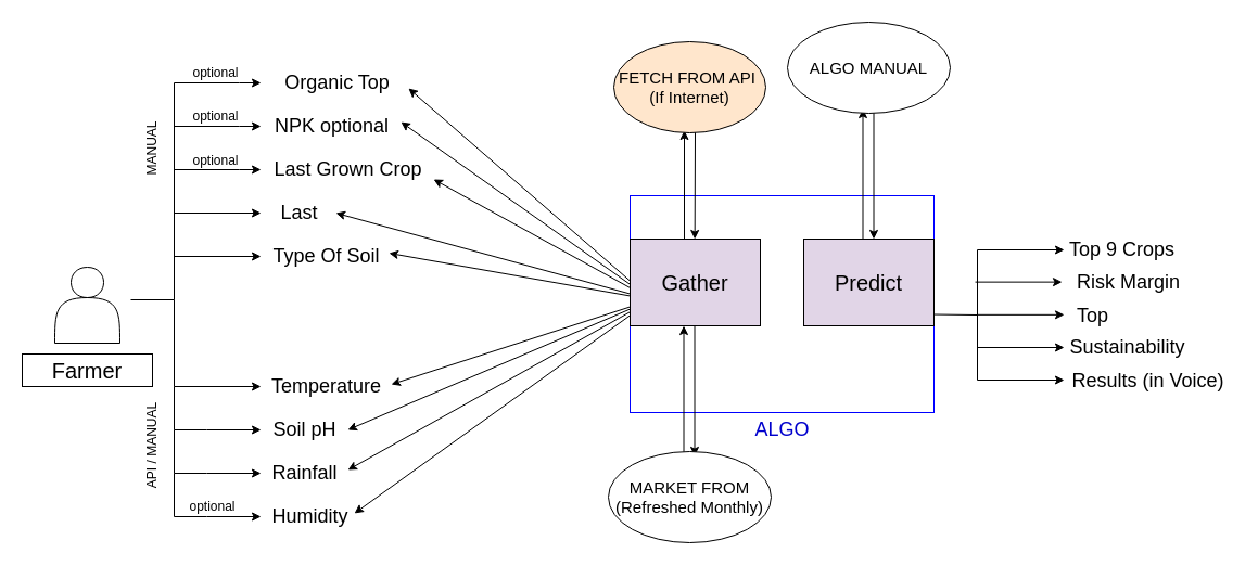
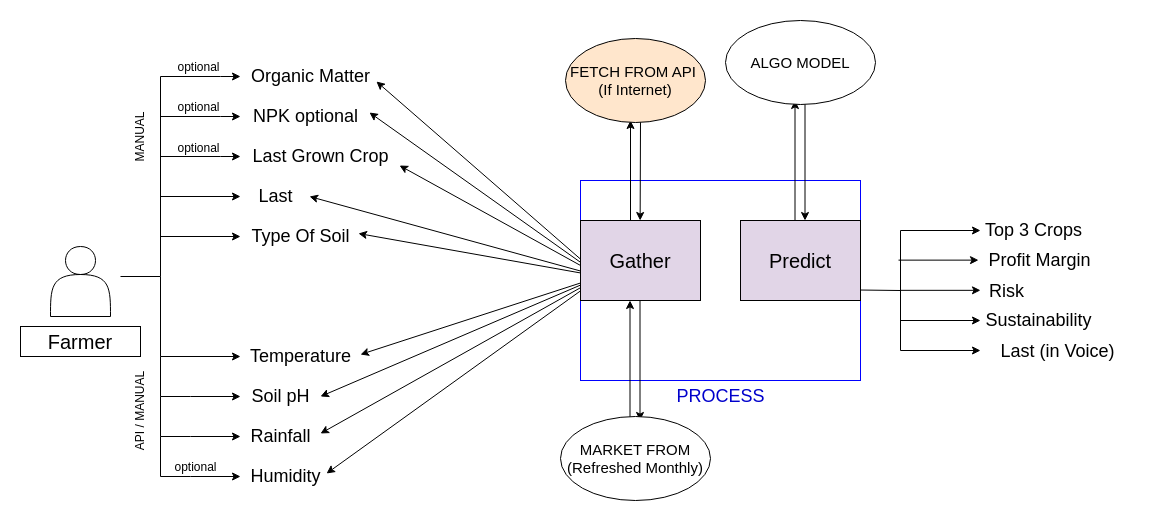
  <mxCell id="0" />
  <mxCell id="1" parent="0" />
  <mxCell id="2" value="" style="rounded=0;whiteSpace=wrap;html=1;glass=0;fillColor=none;strokeColor=#0000FF;labelBackgroundColor=default;" vertex="1" parent="1"><mxGeometry x="580" y="180" width="280" height="200" as="geometry" /></mxCell>
  <mxCell id="3" value="" style="shape=actor;whiteSpace=wrap;html=1;" vertex="1" parent="1"><mxGeometry x="50" y="246" width="60" height="70" as="geometry" /></mxCell>
  <mxCell id="4" value="&lt;font style=&quot;font-size: 17px;&quot;&gt;Farmer&lt;/font&gt;" style="text;html=1;align=center;verticalAlign=middle;resizable=0;points=[];autosize=1;strokeColor=none;fillColor=none;" vertex="1" parent="1"><mxGeometry x="40" y="324" width="80" height="30" as="geometry" /></mxCell>
  <mxCell id="5" value="" style="edgeStyle=orthogonalEdgeStyle;orthogonalLoop=1;jettySize=auto;html=1;rounded=0;" edge="1" parent="1"><mxGeometry width="100" relative="1" as="geometry"><mxPoint x="160" y="276" as="sourcePoint" /><mxPoint x="240" y="156" as="targetPoint" /><Array as="points"><mxPoint x="160" y="156" /><mxPoint x="220" y="156" /></Array></mxGeometry></mxCell>
  <mxCell id="6" value="Last Grown Crop" style="text;html=1;align=center;verticalAlign=middle;resizable=0;points=[];autosize=1;strokeColor=none;fillColor=none;fontSize=18;" vertex="1" parent="1"><mxGeometry x="240" y="136" width="160" height="40" as="geometry" /></mxCell>
  <mxCell id="7" value="Last" style="text;html=1;align=center;verticalAlign=middle;resizable=0;points=[];autosize=1;strokeColor=none;fillColor=none;fontSize=18;" vertex="1" parent="1"><mxGeometry x="240" y="176" width="70" height="40" as="geometry" /></mxCell>
  <mxCell id="8" value="Type Of Soil" style="text;html=1;align=center;verticalAlign=middle;resizable=0;points=[];autosize=1;strokeColor=none;fillColor=none;fontSize=18;" vertex="1" parent="1"><mxGeometry x="240" y="216" width="120" height="40" as="geometry" /></mxCell>
  <mxCell id="9" value="" style="edgeStyle=orthogonalEdgeStyle;orthogonalLoop=1;jettySize=auto;html=1;rounded=0;" edge="1" parent="1"><mxGeometry width="100" relative="1" as="geometry"><mxPoint x="160" y="196" as="sourcePoint" /><mxPoint x="240" y="236" as="targetPoint" /><Array as="points"><mxPoint x="160" y="236" /></Array></mxGeometry></mxCell>
  <mxCell id="10" value="Soil pH" style="text;html=1;align=center;verticalAlign=middle;resizable=0;points=[];autosize=1;strokeColor=none;fillColor=none;fontSize=18;" vertex="1" parent="1"><mxGeometry x="240" y="376" width="80" height="40" as="geometry" /></mxCell>
  <mxCell id="11" value="Rainfall" style="text;html=1;align=center;verticalAlign=middle;resizable=0;points=[];autosize=1;strokeColor=none;fillColor=none;fontSize=18;" vertex="1" parent="1"><mxGeometry x="240" y="416" width="80" height="40" as="geometry" /></mxCell>
  <mxCell id="12" value="Temperature" style="text;html=1;align=center;verticalAlign=middle;resizable=0;points=[];autosize=1;strokeColor=none;fillColor=none;fontSize=18;" vertex="1" parent="1"><mxGeometry x="240" y="336" width="120" height="40" as="geometry" /></mxCell>
  <mxCell id="13" value="" style="edgeStyle=orthogonalEdgeStyle;orthogonalLoop=1;jettySize=auto;html=1;rounded=0;entryX=0;entryY=0.5;entryDx=0;entryDy=0;entryPerimeter=0;" edge="1" parent="1" target="12"><mxGeometry width="100" relative="1" as="geometry"><mxPoint x="160" y="276" as="sourcePoint" /><mxPoint x="200" y="356" as="targetPoint" /><Array as="points"><mxPoint x="160" y="356" /></Array></mxGeometry></mxCell>
  <mxCell id="14" value="" style="edgeStyle=none;orthogonalLoop=1;jettySize=auto;html=1;rounded=0;" edge="1" parent="1"><mxGeometry width="100" relative="1" as="geometry"><mxPoint x="160" y="196" as="sourcePoint" /><mxPoint x="240" y="196" as="targetPoint" /><Array as="points" /></mxGeometry></mxCell>
  <mxCell id="15" value="" style="endArrow=none;html=1;rounded=0;" edge="1" parent="1"><mxGeometry width="50" height="50" relative="1" as="geometry"><mxPoint x="120" y="276" as="sourcePoint" /><mxPoint x="160" y="276" as="targetPoint" /></mxGeometry></mxCell>
  <mxCell id="16" value="" style="edgeStyle=orthogonalEdgeStyle;orthogonalLoop=1;jettySize=auto;html=1;rounded=0;" edge="1" parent="1"><mxGeometry width="100" relative="1" as="geometry"><mxPoint x="160" y="356" as="sourcePoint" /><mxPoint x="240" y="396" as="targetPoint" /><Array as="points"><mxPoint x="190" y="396" /><mxPoint x="190" y="396" /></Array></mxGeometry></mxCell>
  <mxCell id="17" value="" style="edgeStyle=orthogonalEdgeStyle;orthogonalLoop=1;jettySize=auto;html=1;rounded=0;" edge="1" parent="1"><mxGeometry width="100" relative="1" as="geometry"><mxPoint x="160" y="396" as="sourcePoint" /><mxPoint x="240" y="436" as="targetPoint" /><Array as="points"><mxPoint x="190" y="436" /><mxPoint x="190" y="436" /></Array></mxGeometry></mxCell>
  <mxCell id="18" value="Humidity" style="text;html=1;align=center;verticalAlign=middle;resizable=0;points=[];autosize=1;strokeColor=none;fillColor=none;fontSize=18;" vertex="1" parent="1"><mxGeometry x="240" y="456" width="90" height="40" as="geometry" /></mxCell>
  <mxCell id="19" value="" style="edgeStyle=orthogonalEdgeStyle;orthogonalLoop=1;jettySize=auto;html=1;rounded=0;" edge="1" parent="1"><mxGeometry width="100" relative="1" as="geometry"><mxPoint x="160" y="436" as="sourcePoint" /><mxPoint x="240" y="476" as="targetPoint" /><Array as="points"><mxPoint x="190" y="476" /><mxPoint x="190" y="476" /></Array></mxGeometry></mxCell>
  <mxCell id="20" value="NPK optional" style="text;html=1;align=center;verticalAlign=middle;resizable=0;points=[];autosize=1;strokeColor=none;fillColor=none;fontSize=18;" vertex="1" parent="1"><mxGeometry x="240" y="96" width="130" height="40" as="geometry" /></mxCell>
  <mxCell id="21" value="optional" style="text;html=1;align=center;verticalAlign=middle;resizable=0;points=[];autosize=1;strokeColor=none;fillColor=none;" vertex="1" parent="1"><mxGeometry x="160" y="452" width="70" height="30" as="geometry" /></mxCell>
  <mxCell id="22" value="" style="edgeStyle=orthogonalEdgeStyle;orthogonalLoop=1;jettySize=auto;html=1;rounded=0;" edge="1" parent="1"><mxGeometry width="100" relative="1" as="geometry"><mxPoint x="160" y="236" as="sourcePoint" /><mxPoint x="240" y="116" as="targetPoint" /><Array as="points"><mxPoint x="160" y="116" /><mxPoint x="220" y="116" /></Array></mxGeometry></mxCell>
  <mxCell id="23" value="" style="edgeStyle=orthogonalEdgeStyle;orthogonalLoop=1;jettySize=auto;html=1;rounded=0;" edge="1" parent="1"><mxGeometry width="100" relative="1" as="geometry"><mxPoint x="160" y="196" as="sourcePoint" /><mxPoint x="240" y="76" as="targetPoint" /><Array as="points"><mxPoint x="160" y="76" /><mxPoint x="220" y="76" /></Array></mxGeometry></mxCell>
- <mxCell id="24" value="Organic Top" style="text;html=1;align=center;verticalAlign=middle;resizable=0;points=[];autosize=1;strokeColor=none;fillColor=none;fontSize=18;" vertex="1" parent="1"><mxGeometry x="240" y="56" width="140" height="40" as="geometry" /></mxCell>
+ <mxCell id="24" value="Organic Matter" style="text;html=1;align=center;verticalAlign=middle;resizable=0;points=[];autosize=1;strokeColor=none;fillColor=none;fontSize=18;" vertex="1" parent="1"><mxGeometry x="240" y="56" width="140" height="40" as="geometry" /></mxCell>
  <mxCell id="25" value="optional" style="text;html=1;align=center;verticalAlign=middle;resizable=0;points=[];autosize=1;strokeColor=none;fillColor=none;" vertex="1" parent="1"><mxGeometry x="163" y="92" width="70" height="30" as="geometry" /></mxCell>
  <mxCell id="26" value="optional" style="text;html=1;align=center;verticalAlign=middle;resizable=0;points=[];autosize=1;strokeColor=none;fillColor=none;" vertex="1" parent="1"><mxGeometry x="163" y="52" width="70" height="30" as="geometry" /></mxCell>
  <mxCell id="27" value="optional" style="text;html=1;align=center;verticalAlign=middle;resizable=0;points=[];autosize=1;strokeColor=none;fillColor=none;" vertex="1" parent="1"><mxGeometry x="163" y="133" width="70" height="30" as="geometry" /></mxCell>
  <mxCell id="28" value="API / MANUAL" style="text;html=1;align=center;verticalAlign=middle;resizable=0;points=[];autosize=1;strokeColor=none;fillColor=none;rotation=-90;" vertex="1" parent="1"><mxGeometry x="90" y="396" width="100" height="30" as="geometry" /></mxCell>
  <mxCell id="29" value="MANUAL" style="text;html=1;align=center;verticalAlign=middle;resizable=0;points=[];autosize=1;strokeColor=none;fillColor=none;rotation=-90;" vertex="1" parent="1"><mxGeometry x="105" y="122" width="70" height="30" as="geometry" /></mxCell>
  <mxCell id="30" value="" style="endArrow=classic;html=1;rounded=0;entryX=0.971;entryY=0.625;entryDx=0;entryDy=0;entryPerimeter=0;" edge="1" parent="1" target="24"><mxGeometry width="50" height="50" relative="1" as="geometry"><mxPoint x="600" y="276" as="sourcePoint" /><mxPoint x="400" y="76" as="targetPoint" /></mxGeometry></mxCell>
  <mxCell id="31" value="" style="endArrow=classic;html=1;rounded=0;entryX=0.992;entryY=0.4;entryDx=0;entryDy=0;entryPerimeter=0;" edge="1" parent="1" target="20"><mxGeometry width="50" height="50" relative="1" as="geometry"><mxPoint x="600" y="276" as="sourcePoint" /><mxPoint x="370" y="111.5" as="targetPoint" /></mxGeometry></mxCell>
  <mxCell id="32" value="" style="endArrow=classic;html=1;rounded=0;entryX=0.994;entryY=0.725;entryDx=0;entryDy=0;entryPerimeter=0;" edge="1" parent="1" target="6"><mxGeometry width="50" height="50" relative="1" as="geometry"><mxPoint x="600" y="276" as="sourcePoint" /><mxPoint x="380" y="172" as="targetPoint" /></mxGeometry></mxCell>
  <mxCell id="33" value="" style="endArrow=classic;html=1;rounded=0;entryX=0.986;entryY=0.5;entryDx=0;entryDy=0;entryPerimeter=0;fontStyle=1" edge="1" parent="1" target="7"><mxGeometry width="50" height="50" relative="1" as="geometry"><mxPoint x="600" y="276" as="sourcePoint" /><mxPoint x="430" y="186" as="targetPoint" /></mxGeometry></mxCell>
  <mxCell id="34" value="" style="endArrow=classic;html=1;rounded=0;entryX=0.983;entryY=0.425;entryDx=0;entryDy=0;entryPerimeter=0;" edge="1" parent="1" target="8"><mxGeometry width="50" height="50" relative="1" as="geometry"><mxPoint x="600" y="276" as="sourcePoint" /><mxPoint x="630" y="276" as="targetPoint" /></mxGeometry></mxCell>
  <mxCell id="35" value="" style="endArrow=classic;html=1;rounded=0;entryX=0.956;entryY=0.425;entryDx=0;entryDy=0;entryPerimeter=0;" edge="1" parent="1" target="18"><mxGeometry width="50" height="50" relative="1" as="geometry"><mxPoint x="600" y="276" as="sourcePoint" /><mxPoint x="440" y="456" as="targetPoint" /></mxGeometry></mxCell>
  <mxCell id="36" value="" style="endArrow=classic;html=1;rounded=0;entryX=0.956;entryY=0.425;entryDx=0;entryDy=0;entryPerimeter=0;" edge="1" parent="1"><mxGeometry width="50" height="50" relative="1" as="geometry"><mxPoint x="600" y="276" as="sourcePoint" /><mxPoint x="320" y="433" as="targetPoint" /></mxGeometry></mxCell>
  <mxCell id="37" value="" style="endArrow=classic;html=1;rounded=0;entryX=0.956;entryY=0.425;entryDx=0;entryDy=0;entryPerimeter=0;" edge="1" parent="1"><mxGeometry width="50" height="50" relative="1" as="geometry"><mxPoint x="600" y="276" as="sourcePoint" /><mxPoint x="320" y="396" as="targetPoint" /></mxGeometry></mxCell>
  <mxCell id="38" value="" style="endArrow=classic;html=1;rounded=0;entryX=0.956;entryY=0.425;entryDx=0;entryDy=0;entryPerimeter=0;" edge="1" parent="1"><mxGeometry width="50" height="50" relative="1" as="geometry"><mxPoint x="600" y="276" as="sourcePoint" /><mxPoint x="360" y="354" as="targetPoint" /></mxGeometry></mxCell>
  <mxCell id="39" value="&lt;font style=&quot;font-size: 20px;&quot;&gt;Farmer&lt;/font&gt;" style="rounded=0;whiteSpace=wrap;html=1;" vertex="1" parent="1"><mxGeometry x="20" y="326" width="120" height="30" as="geometry" /></mxCell>
  <mxCell id="40" value="&lt;span style=&quot;font-size: 20px;&quot;&gt;Gather&lt;/span&gt;" style="rounded=0;whiteSpace=wrap;html=1;fillColor=#e1d5e7;" vertex="1" parent="1"><mxGeometry x="580" y="220" width="120" height="80" as="geometry" /></mxCell>
  <mxCell id="41" value="" style="endArrow=classic;html=1;rounded=0;exitX=0.25;exitY=0;exitDx=0;exitDy=0;" edge="1" parent="1"><mxGeometry width="50" height="50" relative="1" as="geometry"><mxPoint x="630" y="220" as="sourcePoint" /><mxPoint x="630" y="120" as="targetPoint" /></mxGeometry></mxCell>
  <mxCell id="42" value="" style="endArrow=classic;html=1;rounded=0;" edge="1" parent="1"><mxGeometry width="50" height="50" relative="1" as="geometry"><mxPoint x="640" y="120" as="sourcePoint" /><mxPoint x="639.64" y="220" as="targetPoint" /></mxGeometry></mxCell>
  <mxCell id="43" value="&lt;font style=&quot;font-size: 15px;&quot;&gt;FETCH FROM API&amp;nbsp;&lt;/font&gt;&lt;div&gt;&lt;span style=&quot;font-size: 15px; background-color: transparent; color: light-dark(rgb(0, 0, 0), rgb(255, 255, 255));&quot;&gt;(If Internet)&lt;/span&gt;&lt;/div&gt;" style="ellipse;whiteSpace=wrap;html=1;fillColor=#ffe6cc;" vertex="1" parent="1"><mxGeometry x="565" y="38" width="140" height="84" as="geometry" /></mxCell>
  <mxCell id="44" value="" style="endArrow=classic;html=1;rounded=0;exitX=0.25;exitY=0;exitDx=0;exitDy=0;" edge="1" parent="1"><mxGeometry width="50" height="50" relative="1" as="geometry"><mxPoint x="629.5" y="420" as="sourcePoint" /><mxPoint x="629.5" y="300" as="targetPoint" /></mxGeometry></mxCell>
  <mxCell id="45" value="" style="endArrow=classic;html=1;rounded=0;exitX=0.25;exitY=0;exitDx=0;exitDy=0;" edge="1" parent="1"><mxGeometry width="50" height="50" relative="1" as="geometry"><mxPoint x="639.5" y="300" as="sourcePoint" /><mxPoint x="639.5" y="420" as="targetPoint" /></mxGeometry></mxCell>
  <mxCell id="46" value="&lt;span style=&quot;font-size: 15px;&quot;&gt;MARKET FROM&lt;br&gt;(Refreshed Monthly)&lt;/span&gt;" style="ellipse;whiteSpace=wrap;html=1;" vertex="1" parent="1"><mxGeometry x="560" y="416" width="150" height="84" as="geometry" /></mxCell>
  <mxCell id="47" value="&lt;span style=&quot;font-size: 20px;&quot;&gt;Predict&lt;/span&gt;" style="rounded=0;whiteSpace=wrap;html=1;fillColor=#e1d5e7;" vertex="1" parent="1"><mxGeometry x="740" y="220" width="120" height="80" as="geometry" /></mxCell>
- <mxCell id="48" value="ALGO" style="text;html=1;align=center;verticalAlign=middle;resizable=0;points=[];autosize=1;strokeColor=none;fillColor=none;fontSize=18;fontColor=#0000CC;" vertex="1" parent="1"><mxGeometry x="665" y="376" width="110" height="40" as="geometry" /></mxCell>
+ <mxCell id="48" value="PROCESS" style="text;html=1;align=center;verticalAlign=middle;resizable=0;points=[];autosize=1;strokeColor=none;fillColor=none;fontSize=18;fontColor=#0000CC;" vertex="1" parent="1"><mxGeometry x="665" y="376" width="110" height="40" as="geometry" /></mxCell>
  <mxCell id="49" value="" style="endArrow=classic;html=1;rounded=0;exitX=0.25;exitY=0;exitDx=0;exitDy=0;" edge="1" parent="1"><mxGeometry width="50" height="50" relative="1" as="geometry"><mxPoint x="794.5" y="220" as="sourcePoint" /><mxPoint x="794.5" y="100" as="targetPoint" /></mxGeometry></mxCell>
  <mxCell id="50" value="" style="endArrow=classic;html=1;rounded=0;exitX=0.25;exitY=0;exitDx=0;exitDy=0;" edge="1" parent="1"><mxGeometry width="50" height="50" relative="1" as="geometry"><mxPoint x="804.5" y="100" as="sourcePoint" /><mxPoint x="804.5" y="220" as="targetPoint" /></mxGeometry></mxCell>
- <mxCell id="51" value="&lt;span style=&quot;font-size: 15px;&quot;&gt;ALGO MANUAL&lt;/span&gt;" style="ellipse;whiteSpace=wrap;html=1;" vertex="1" parent="1"><mxGeometry x="725" y="20" width="150" height="84" as="geometry" /></mxCell>
+ <mxCell id="51" value="&lt;span style=&quot;font-size: 15px;&quot;&gt;ALGO MODEL&lt;/span&gt;" style="ellipse;whiteSpace=wrap;html=1;" vertex="1" parent="1"><mxGeometry x="725" y="20" width="150" height="84" as="geometry" /></mxCell>
  <mxCell id="52" value="" style="edgeStyle=orthogonalEdgeStyle;orthogonalLoop=1;jettySize=auto;html=1;rounded=0;" edge="1" parent="1"><mxGeometry width="100" relative="1" as="geometry"><mxPoint x="900" y="300" as="sourcePoint" /><mxPoint x="980" y="230" as="targetPoint" /><Array as="points"><mxPoint x="900" y="230" /></Array></mxGeometry></mxCell>
  <mxCell id="53" value="" style="endArrow=none;html=1;rounded=0;exitX=0.997;exitY=0.869;exitDx=0;exitDy=0;exitPerimeter=0;" edge="1" parent="1" source="47"><mxGeometry width="50" height="50" relative="1" as="geometry"><mxPoint x="860" y="273" as="sourcePoint" /><mxPoint x="900" y="290" as="targetPoint" /><Array as="points" /></mxGeometry></mxCell>
  <mxCell id="54" value="" style="edgeStyle=orthogonalEdgeStyle;orthogonalLoop=1;jettySize=auto;html=1;rounded=0;" edge="1" parent="1"><mxGeometry width="100" relative="1" as="geometry"><mxPoint x="898" y="259.64" as="sourcePoint" /><mxPoint x="978" y="259.64" as="targetPoint" /><Array as="points"><mxPoint x="898" y="259.64" /></Array></mxGeometry></mxCell>
- <mxCell id="55" value="Top 9 Crops" style="text;html=1;align=center;verticalAlign=middle;resizable=0;points=[];autosize=1;strokeColor=none;fillColor=none;fontSize=18;" vertex="1" parent="1"><mxGeometry x="973" y="210" width="120" height="40" as="geometry" /></mxCell>
- <mxCell id="56" value="Risk Margin" style="text;html=1;align=center;verticalAlign=middle;resizable=0;points=[];autosize=1;strokeColor=none;fillColor=none;fontSize=18;" vertex="1" parent="1"><mxGeometry x="974" y="240" width="130" height="40" as="geometry" /></mxCell>
+ <mxCell id="55" value="Top 3 Crops" style="text;html=1;align=center;verticalAlign=middle;resizable=0;points=[];autosize=1;strokeColor=none;fillColor=none;fontSize=18;" vertex="1" parent="1"><mxGeometry x="973" y="210" width="120" height="40" as="geometry" /></mxCell>
+ <mxCell id="56" value="Profit Margin" style="text;html=1;align=center;verticalAlign=middle;resizable=0;points=[];autosize=1;strokeColor=none;fillColor=none;fontSize=18;" vertex="1" parent="1"><mxGeometry x="974" y="240" width="130" height="40" as="geometry" /></mxCell>
  <mxCell id="57" value="" style="edgeStyle=orthogonalEdgeStyle;orthogonalLoop=1;jettySize=auto;html=1;rounded=0;" edge="1" parent="1"><mxGeometry width="100" relative="1" as="geometry"><mxPoint x="900" y="289.83" as="sourcePoint" /><mxPoint x="980" y="289.83" as="targetPoint" /><Array as="points"><mxPoint x="900" y="289.83" /></Array></mxGeometry></mxCell>
- <mxCell id="58" value="Top" style="text;html=1;align=center;verticalAlign=middle;resizable=0;points=[];autosize=1;strokeColor=none;fillColor=none;fontSize=18;" vertex="1" parent="1"><mxGeometry x="976" y="271" width="60" height="40" as="geometry" /></mxCell>
+ <mxCell id="58" value="Risk" style="text;html=1;align=center;verticalAlign=middle;resizable=0;points=[];autosize=1;strokeColor=none;fillColor=none;fontSize=18;" vertex="1" parent="1"><mxGeometry x="976" y="271" width="60" height="40" as="geometry" /></mxCell>
  <mxCell id="59" value="Sustainability" style="text;html=1;align=center;verticalAlign=middle;resizable=0;points=[];autosize=1;strokeColor=none;fillColor=none;fontSize=18;" vertex="1" parent="1"><mxGeometry x="973" y="300" width="130" height="40" as="geometry" /></mxCell>
  <mxCell id="60" value="" style="edgeStyle=orthogonalEdgeStyle;orthogonalLoop=1;jettySize=auto;html=1;rounded=0;" edge="1" parent="1"><mxGeometry width="100" relative="1" as="geometry"><mxPoint x="900" y="290" as="sourcePoint" /><mxPoint x="980" y="320" as="targetPoint" /><Array as="points"><mxPoint x="900" y="320" /><mxPoint x="980" y="320" /></Array></mxGeometry></mxCell>
  <mxCell id="61" value="" style="edgeStyle=orthogonalEdgeStyle;orthogonalLoop=1;jettySize=auto;html=1;rounded=0;" edge="1" parent="1"><mxGeometry width="100" relative="1" as="geometry"><mxPoint x="900" y="316" as="sourcePoint" /><mxPoint x="980" y="350" as="targetPoint" /><Array as="points"><mxPoint x="900" y="350" /><mxPoint x="980" y="350" /></Array></mxGeometry></mxCell>
- <mxCell id="62" value="Results (in Voice)" style="text;html=1;align=center;verticalAlign=middle;resizable=0;points=[];autosize=1;strokeColor=none;fillColor=none;fontSize=18;" vertex="1" parent="1"><mxGeometry x="977" y="331" width="160" height="40" as="geometry" /></mxCell>
+ <mxCell id="62" value="Last (in Voice)" style="text;html=1;align=center;verticalAlign=middle;resizable=0;points=[];autosize=1;strokeColor=none;fillColor=none;fontSize=18;" vertex="1" parent="1"><mxGeometry x="977" y="331" width="160" height="40" as="geometry" /></mxCell>
